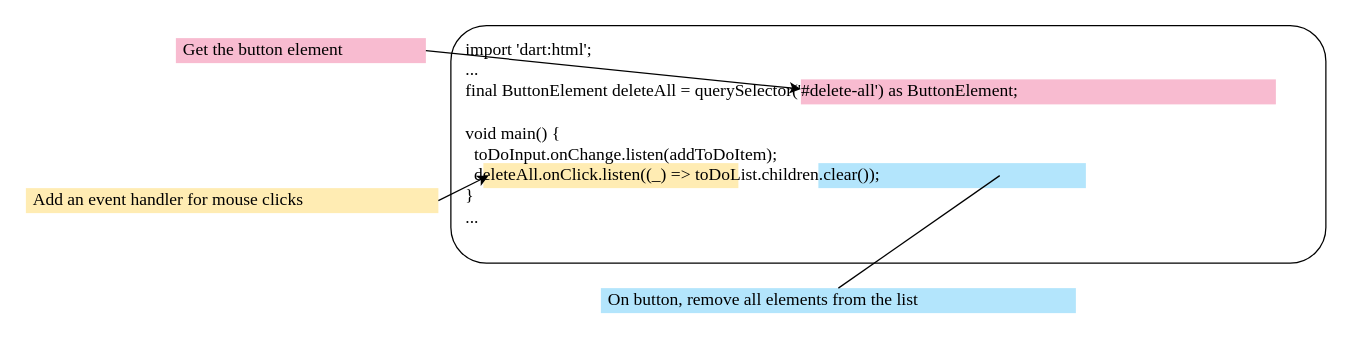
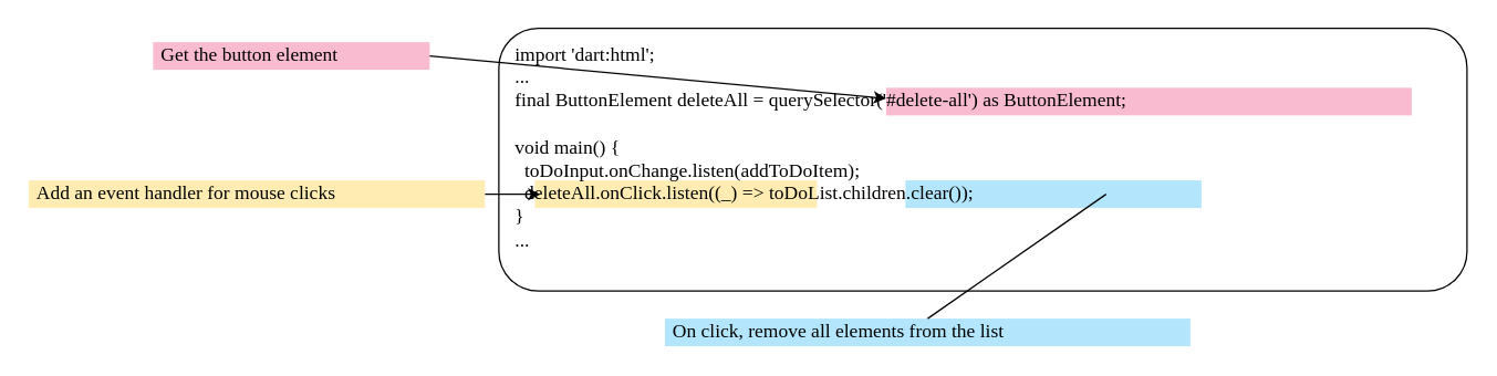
  <mxCell id="0" />
  <mxCell id="1" parent="0" />
  <mxCell id="2" value="" style="rounded=0;whiteSpace=wrap;html=1;fontFamily=Roboto Mono;fontSource=https%3A%2F%2Ffonts.googleapis.com%2Fcss%3Ffamily%3DRoboto%2BMono;fontSize=14;fillColor=#B3E5FC;align=left;strokeColor=none;" parent="1" vertex="1"><mxGeometry x="654" y="130" width="214" height="20" as="geometry" /></mxCell>
  <mxCell id="3" value="" style="rounded=0;whiteSpace=wrap;html=1;fontFamily=Roboto Mono;fontSource=https%3A%2F%2Ffonts.googleapis.com%2Fcss%3Ffamily%3DRoboto%2BMono;fontSize=14;fillColor=#F8BBD0;align=left;strokeColor=none;spacing=6;" parent="1" vertex="1"><mxGeometry x="640" y="63" width="380" height="20" as="geometry" /></mxCell>
  <mxCell id="4" value="" style="rounded=0;whiteSpace=wrap;html=1;fontFamily=Roboto Mono;fontSource=https%3A%2F%2Ffonts.googleapis.com%2Fcss%3Ffamily%3DRoboto%2BMono;fontSize=14;fillColor=#FFECB3;align=left;strokeColor=none;" parent="1" vertex="1"><mxGeometry x="386" y="130" width="204" height="20" as="geometry" /></mxCell>
  <mxCell id="5" value="&lt;div&gt;import 'dart:html';&lt;/div&gt;&lt;div&gt;...&lt;/div&gt;&lt;div&gt;final ButtonElement deleteAll = querySelector('#delete-all') as ButtonElement;&lt;/div&gt;&lt;div&gt;&lt;br&gt;&lt;/div&gt;&lt;div&gt;void main() {&lt;/div&gt;&lt;div&gt;&amp;nbsp; toDoInput.onChange.listen(addToDoItem);&lt;/div&gt;&lt;div&gt;&amp;nbsp; deleteAll.onClick.listen((_) =&amp;gt; toDoList.children.clear());&lt;/div&gt;&lt;div&gt;}&lt;/div&gt;&lt;div&gt;...&lt;/div&gt;&lt;div&gt;&lt;br&gt;&lt;/div&gt;" style="rounded=1;whiteSpace=wrap;html=1;fillColor=none;align=left;fontSize=14;fontFamily=Roboto Mono;fontSource=https%3A%2F%2Ffonts.googleapis.com%2Fcss%3Ffamily%3DRoboto%2BMono;spacing=12;" parent="1" vertex="1"><mxGeometry y="20" width="700" height="190" as="geometry" x="360" /></mxCell>
- <mxCell id="6" value="On button, remove all elements from the list" style="rounded=0;whiteSpace=wrap;html=1;fontFamily=Roboto Mono;fontSource=https%3A%2F%2Ffonts.googleapis.com%2Fcss%3Ffamily%3DRoboto%2BMono;fontSize=14;fillColor=#B3E5FC;align=left;strokeColor=none;spacing=6;" parent="1" vertex="1"><mxGeometry x="480" y="230" width="380" height="20" as="geometry" /></mxCell>
- <mxCell id="7" value="Add an event handler for mouse clicks" style="rounded=0;whiteSpace=wrap;html=1;fontFamily=Roboto Mono;fontSource=https%3A%2F%2Ffonts.googleapis.com%2Fcss%3Ffamily%3DRoboto%2BMono;fontSize=14;fillColor=#FFECB3;align=left;strokeColor=none;spacing=6;" parent="1" vertex="1"><mxGeometry x="20" y="150" width="330" height="20" as="geometry" /></mxCell>
+ <mxCell id="6" value="On click, remove all elements from the list" style="rounded=0;whiteSpace=wrap;html=1;fontFamily=Roboto Mono;fontSource=https%3A%2F%2Ffonts.googleapis.com%2Fcss%3Ffamily%3DRoboto%2BMono;fontSize=14;fillColor=#B3E5FC;align=left;strokeColor=none;spacing=6;" parent="1" vertex="1"><mxGeometry x="480" y="230" width="380" height="20" as="geometry" /></mxCell>
+ <mxCell id="7" value="Add an event handler for mouse clicks" style="rounded=0;whiteSpace=wrap;html=1;fontFamily=Roboto Mono;fontSource=https%3A%2F%2Ffonts.googleapis.com%2Fcss%3Ffamily%3DRoboto%2BMono;fontSize=14;fillColor=#FFECB3;align=left;strokeColor=none;spacing=6;" parent="1" vertex="1"><mxGeometry x="20" y="130" width="330" height="20" as="geometry" /></mxCell>
  <mxCell id="8" style="edgeStyle=orthogonalEdgeStyle;rounded=0;orthogonalLoop=1;jettySize=auto;html=1;exitX=0.5;exitY=1;exitDx=0;exitDy=0;" parent="1" source="5" target="5" edge="1"><mxGeometry relative="1" as="geometry" /></mxCell>
- <mxCell id="9" value="Get the button element" style="rounded=0;whiteSpace=wrap;html=1;fontFamily=Roboto Mono;fontSource=https%3A%2F%2Ffonts.googleapis.com%2Fcss%3Ffamily%3DRoboto%2BMono;fontSize=14;fillColor=#F8BBD0;align=left;strokeColor=none;spacing=6;" parent="1" vertex="1"><mxGeometry x="140" y="30" width="200" height="20" as="geometry" /></mxCell>
+ <mxCell id="9" value="Get the button element" style="rounded=0;whiteSpace=wrap;html=1;fontFamily=Roboto Mono;fontSource=https%3A%2F%2Ffonts.googleapis.com%2Fcss%3Ffamily%3DRoboto%2BMono;fontSize=14;fillColor=#F8BBD0;align=left;strokeColor=none;spacing=6;" parent="1" vertex="1"><mxGeometry x="110" y="30" width="200" height="20" as="geometry" /></mxCell>
  <mxCell id="10" value="" style="endArrow=classic;html=1;rounded=0;exitX=1;exitY=0.5;exitDx=0;exitDy=0;entryX=0.4;entryY=0.267;entryDx=0;entryDy=0;entryPerimeter=0;" parent="1" source="9" target="5" edge="1"><mxGeometry width="50" height="50" relative="1" as="geometry"><mxPoint x="610" y="250" as="sourcePoint" /><mxPoint x="660" y="200" as="targetPoint" /></mxGeometry></mxCell>
  <mxCell id="11" value="" style="endArrow=classic;html=1;rounded=0;exitX=1;exitY=0.5;exitDx=0;exitDy=0;entryX=0.043;entryY=0.632;entryDx=0;entryDy=0;entryPerimeter=0;" parent="1" source="7" target="5" edge="1"><mxGeometry width="50" height="50" relative="1" as="geometry"><mxPoint x="610" y="250" as="sourcePoint" /><mxPoint x="660" y="200" as="targetPoint" /></mxGeometry></mxCell>
  <mxCell id="12" style="edgeStyle=orthogonalEdgeStyle;rounded=0;orthogonalLoop=1;jettySize=auto;html=1;exitX=0.5;exitY=1;exitDx=0;exitDy=0;" edge="1" parent="1" source="2" target="2"><mxGeometry relative="1" as="geometry" /></mxCell>
  <mxCell id="13" value="" style="endArrow=none;html=1;rounded=0;exitX=0.5;exitY=0;exitDx=0;exitDy=0;entryX=0.678;entryY=0.5;entryDx=0;entryDy=0;entryPerimeter=0;" edge="1" parent="1" source="6" target="2"><mxGeometry width="50" height="50" relative="1" as="geometry"><mxPoint x="240" y="460" as="sourcePoint" /><mxPoint x="834.6" y="115" as="targetPoint" /></mxGeometry></mxCell>
